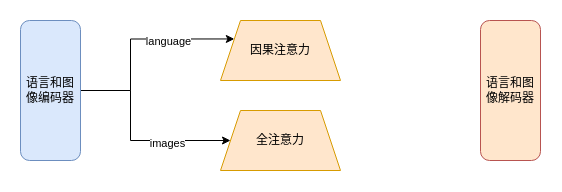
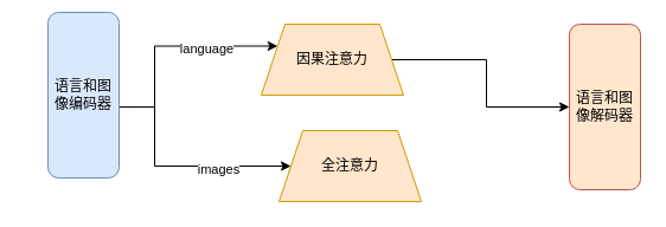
  <mxCell id="0" />
  <mxCell id="1" parent="0" />
  <mxCell id="2" style="edgeStyle=orthogonalEdgeStyle;rounded=0;orthogonalLoop=1;jettySize=auto;html=1;entryX=0;entryY=0.25;entryDx=0;entryDy=0;" parent="1" source="6" target="8" edge="1"><mxGeometry relative="1" as="geometry"><Array as="points"><mxPoint x="130" y="90" /><mxPoint x="130" y="39" /></Array></mxGeometry></mxCell>
  <mxCell id="3" value="language" style="edgeLabel;html=1;align=center;verticalAlign=middle;resizable=0;points=[];" parent="2" vertex="1" connectable="0"><mxGeometry x="0.359" y="-2" relative="1" as="geometry"><mxPoint x="-1" as="offset" /></mxGeometry></mxCell>
  <mxCell id="4" style="edgeStyle=orthogonalEdgeStyle;rounded=0;orthogonalLoop=1;jettySize=auto;html=1;" parent="1" source="6" target="9" edge="1"><mxGeometry relative="1" as="geometry"><Array as="points"><mxPoint x="130" y="90" /><mxPoint x="130" y="140" /></Array></mxGeometry></mxCell>
  <mxCell id="5" value="images" style="edgeLabel;html=1;align=center;verticalAlign=middle;resizable=0;points=[];" parent="4" vertex="1" connectable="0"><mxGeometry x="0.36" y="-1" relative="1" as="geometry"><mxPoint y="1" as="offset" /></mxGeometry></mxCell>
- <mxCell id="6" value="语言和图像编码器" style="rounded=1;whiteSpace=wrap;html=1;fillColor=#dae8fc;strokeColor=#6c8ebf;" parent="1" vertex="1"><mxGeometry x="20" y="20" width="60" height="140" as="geometry" /></mxCell>
+ <mxCell id="6" value="语言和图像编码器" style="rounded=1;whiteSpace=wrap;html=1;fillColor=#dae8fc;strokeColor=#6c8ebf;" parent="1" vertex="1"><mxGeometry x="40" y="10" width="60" height="140" as="geometry" /></mxCell>
+ <mxCell id="7" style="edgeStyle=orthogonalEdgeStyle;rounded=0;orthogonalLoop=1;jettySize=auto;html=1;entryX=0;entryY=0.5;entryDx=0;entryDy=0;" parent="1" source="8" target="10" edge="1"><mxGeometry relative="1" as="geometry" /></mxCell>
  <mxCell id="8" value="&lt;div style=&quot;text-align: left;&quot;&gt;因果注意力&lt;/div&gt;" style="shape=trapezoid;perimeter=trapezoidPerimeter;whiteSpace=wrap;html=1;fixedSize=1;fillColor=#ffe6cc;strokeColor=#d79b00;" parent="1" vertex="1"><mxGeometry x="220" y="20" width="120" height="60" as="geometry" /></mxCell>
- <mxCell id="9" value="&lt;div style=&quot;text-align: left;&quot;&gt;全注意力&lt;/div&gt;" style="shape=trapezoid;perimeter=trapezoidPerimeter;whiteSpace=wrap;html=1;fixedSize=1;fillColor=#ffe6cc;strokeColor=#d79b00;" parent="1" vertex="1"><mxGeometry x="220" y="110" width="120" height="60" as="geometry" /></mxCell>
+ <mxCell id="9" value="&lt;div style=&quot;text-align: left;&quot;&gt;全注意力&lt;/div&gt;" style="shape=trapezoid;perimeter=trapezoidPerimeter;whiteSpace=wrap;html=1;fixedSize=1;fillColor=#ffe6cc;strokeColor=#d79b00;" parent="1" vertex="1"><mxGeometry x="235" y="110" width="120" height="60" as="geometry" /></mxCell>
  <mxCell id="10" value="语言和图像解码器" style="rounded=1;whiteSpace=wrap;html=1;fillColor=#ffe6cc;strokeColor=#b85450;" parent="1" vertex="1"><mxGeometry x="480" y="20" width="60" height="140" as="geometry" /></mxCell>
